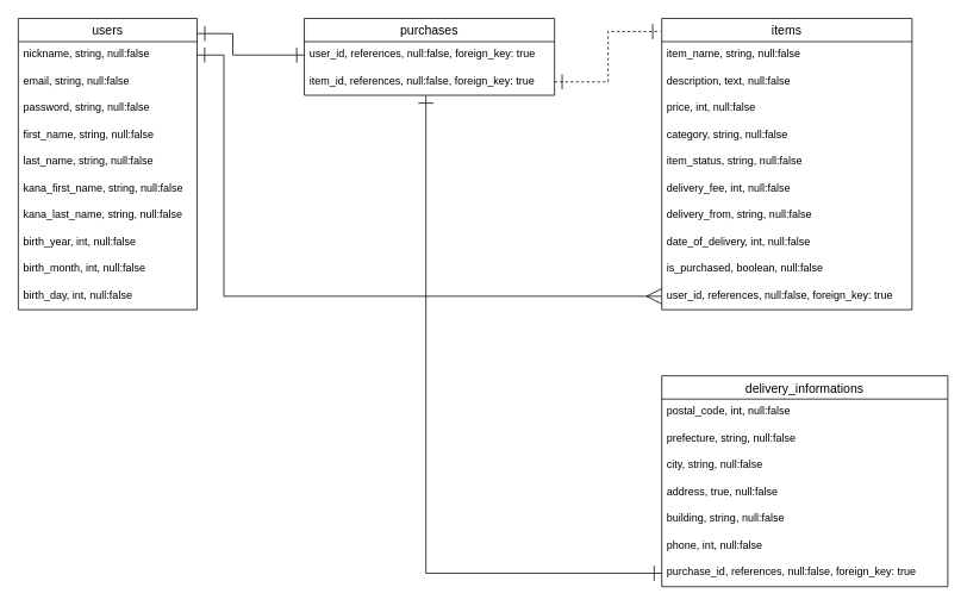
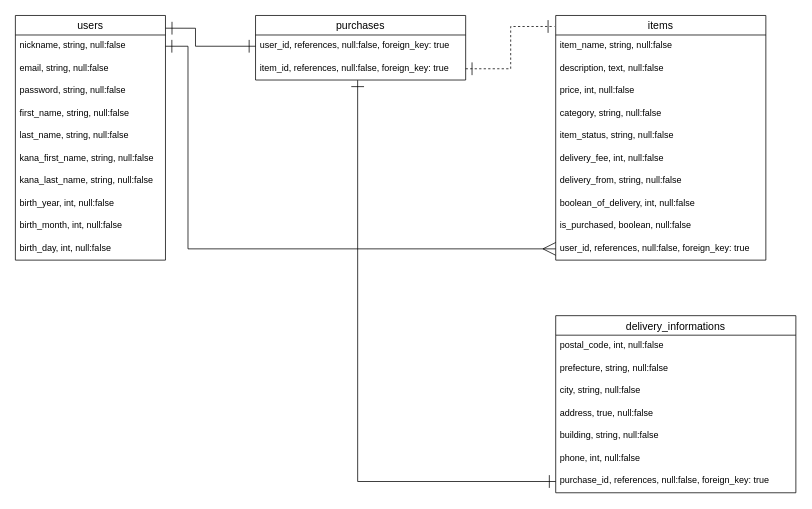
  <mxCell id="0" />
  <mxCell id="1" parent="0" />
  <mxCell id="2" value="items" style="swimlane;fontStyle=0;childLayout=stackLayout;horizontal=1;startSize=26;horizontalStack=0;resizeParent=1;resizeParentMax=0;resizeLast=0;collapsible=1;marginBottom=0;align=center;fontSize=14;" parent="1" vertex="1"><mxGeometry x="740" y="20" width="280" height="326" as="geometry" /></mxCell>
  <mxCell id="3" value="item_name, string, null:false" style="text;strokeColor=none;fillColor=none;spacingLeft=4;spacingRight=4;overflow=hidden;rotatable=0;points=[[0,0.5],[1,0.5]];portConstraint=eastwest;fontSize=12;" parent="2" vertex="1"><mxGeometry y="26" width="280" height="30" as="geometry" /></mxCell>
  <mxCell id="4" value="description, text, null:false" style="text;strokeColor=none;fillColor=none;spacingLeft=4;spacingRight=4;overflow=hidden;rotatable=0;points=[[0,0.5],[1,0.5]];portConstraint=eastwest;fontSize=12;" parent="2" vertex="1"><mxGeometry y="56" width="280" height="30" as="geometry" /></mxCell>
  <mxCell id="5" value="price, int, null:false" style="text;strokeColor=none;fillColor=none;spacingLeft=4;spacingRight=4;overflow=hidden;rotatable=0;points=[[0,0.5],[1,0.5]];portConstraint=eastwest;fontSize=12;" parent="2" vertex="1"><mxGeometry y="86" width="280" height="30" as="geometry" /></mxCell>
  <mxCell id="6" value="category, string, null:false" style="text;strokeColor=none;fillColor=none;spacingLeft=4;spacingRight=4;overflow=hidden;rotatable=0;points=[[0,0.5],[1,0.5]];portConstraint=eastwest;fontSize=12;" parent="2" vertex="1"><mxGeometry y="116" width="280" height="30" as="geometry" /></mxCell>
  <mxCell id="7" value="item_status, string, null:false" style="text;strokeColor=none;fillColor=none;spacingLeft=4;spacingRight=4;overflow=hidden;rotatable=0;points=[[0,0.5],[1,0.5]];portConstraint=eastwest;fontSize=12;" parent="2" vertex="1"><mxGeometry y="146" width="280" height="30" as="geometry" /></mxCell>
  <mxCell id="8" value="delivery_fee, int, null:false" style="text;strokeColor=none;fillColor=none;spacingLeft=4;spacingRight=4;overflow=hidden;rotatable=0;points=[[0,0.5],[1,0.5]];portConstraint=eastwest;fontSize=12;" parent="2" vertex="1"><mxGeometry y="176" width="280" height="30" as="geometry" /></mxCell>
  <mxCell id="9" value="delivery_from, string, null:false" style="text;strokeColor=none;fillColor=none;spacingLeft=4;spacingRight=4;overflow=hidden;rotatable=0;points=[[0,0.5],[1,0.5]];portConstraint=eastwest;fontSize=12;" parent="2" vertex="1"><mxGeometry y="206" width="280" height="30" as="geometry" /></mxCell>
- <mxCell id="10" value="date_of_delivery, int, null:false" style="text;strokeColor=none;fillColor=none;spacingLeft=4;spacingRight=4;overflow=hidden;rotatable=0;points=[[0,0.5],[1,0.5]];portConstraint=eastwest;fontSize=12;" parent="2" vertex="1"><mxGeometry y="236" width="280" height="30" as="geometry" /></mxCell>
+ <mxCell id="10" value="boolean_of_delivery, int, null:false" style="text;strokeColor=none;fillColor=none;spacingLeft=4;spacingRight=4;overflow=hidden;rotatable=0;points=[[0,0.5],[1,0.5]];portConstraint=eastwest;fontSize=12;" parent="2" vertex="1"><mxGeometry y="236" width="280" height="30" as="geometry" /></mxCell>
  <mxCell id="11" value="is_purchased, boolean, null:false" style="text;strokeColor=none;fillColor=none;spacingLeft=4;spacingRight=4;overflow=hidden;rotatable=0;points=[[0,0.5],[1,0.5]];portConstraint=eastwest;fontSize=12;" parent="2" vertex="1"><mxGeometry y="266" width="280" height="30" as="geometry" /></mxCell>
  <mxCell id="12" value="user_id, references, null:false, foreign_key: true" style="text;strokeColor=none;fillColor=none;spacingLeft=4;spacingRight=4;overflow=hidden;rotatable=0;points=[[0,0.5],[1,0.5]];portConstraint=eastwest;fontSize=12;" parent="2" vertex="1"><mxGeometry y="296" width="280" height="30" as="geometry" /></mxCell>
  <mxCell id="13" value="users" style="swimlane;fontStyle=0;childLayout=stackLayout;horizontal=1;startSize=26;horizontalStack=0;resizeParent=1;resizeParentMax=0;resizeLast=0;collapsible=1;marginBottom=0;align=center;fontSize=14;" parent="1" vertex="1"><mxGeometry x="20" y="20" width="200" height="326" as="geometry" /></mxCell>
  <mxCell id="14" value="nickname, string, null:false" style="text;strokeColor=none;fillColor=none;spacingLeft=4;spacingRight=4;overflow=hidden;rotatable=0;points=[[0,0.5],[1,0.5]];portConstraint=eastwest;fontSize=12;" parent="13" vertex="1"><mxGeometry y="26" width="200" height="30" as="geometry" /></mxCell>
  <mxCell id="15" value="email, string, null:false" style="text;strokeColor=none;fillColor=none;spacingLeft=4;spacingRight=4;overflow=hidden;rotatable=0;points=[[0,0.5],[1,0.5]];portConstraint=eastwest;fontSize=12;" parent="13" vertex="1"><mxGeometry y="56" width="200" height="30" as="geometry" /></mxCell>
  <mxCell id="16" value="password, string, null:false" style="text;strokeColor=none;fillColor=none;spacingLeft=4;spacingRight=4;overflow=hidden;rotatable=0;points=[[0,0.5],[1,0.5]];portConstraint=eastwest;fontSize=12;" parent="13" vertex="1"><mxGeometry y="86" width="200" height="30" as="geometry" /></mxCell>
  <mxCell id="17" value="first_name, string, null:false" style="text;strokeColor=none;fillColor=none;spacingLeft=4;spacingRight=4;overflow=hidden;rotatable=0;points=[[0,0.5],[1,0.5]];portConstraint=eastwest;fontSize=12;" parent="13" vertex="1"><mxGeometry y="116" width="200" height="30" as="geometry" /></mxCell>
  <mxCell id="18" value="last_name, string, null:false" style="text;strokeColor=none;fillColor=none;spacingLeft=4;spacingRight=4;overflow=hidden;rotatable=0;points=[[0,0.5],[1,0.5]];portConstraint=eastwest;fontSize=12;" parent="13" vertex="1"><mxGeometry y="146" width="200" height="30" as="geometry" /></mxCell>
  <mxCell id="19" value="kana_first_name, string, null:false" style="text;strokeColor=none;fillColor=none;spacingLeft=4;spacingRight=4;overflow=hidden;rotatable=0;points=[[0,0.5],[1,0.5]];portConstraint=eastwest;fontSize=12;" parent="13" vertex="1"><mxGeometry y="176" width="200" height="30" as="geometry" /></mxCell>
  <mxCell id="20" value="kana_last_name, string, null:false" style="text;strokeColor=none;fillColor=none;spacingLeft=4;spacingRight=4;overflow=hidden;rotatable=0;points=[[0,0.5],[1,0.5]];portConstraint=eastwest;fontSize=12;" parent="13" vertex="1"><mxGeometry y="206" width="200" height="30" as="geometry" /></mxCell>
  <mxCell id="21" value="birth_year, int, null:false" style="text;strokeColor=none;fillColor=none;spacingLeft=4;spacingRight=4;overflow=hidden;rotatable=0;points=[[0,0.5],[1,0.5]];portConstraint=eastwest;fontSize=12;" parent="13" vertex="1"><mxGeometry y="236" width="200" height="30" as="geometry" /></mxCell>
  <mxCell id="22" value="birth_month, int, null:false" style="text;strokeColor=none;fillColor=none;spacingLeft=4;spacingRight=4;overflow=hidden;rotatable=0;points=[[0,0.5],[1,0.5]];portConstraint=eastwest;fontSize=12;" parent="13" vertex="1"><mxGeometry y="266" width="200" height="30" as="geometry" /></mxCell>
  <mxCell id="23" value="birth_day, int, null:false" style="text;strokeColor=none;fillColor=none;spacingLeft=4;spacingRight=4;overflow=hidden;rotatable=0;points=[[0,0.5],[1,0.5]];portConstraint=eastwest;fontSize=12;" parent="13" vertex="1"><mxGeometry y="296" width="200" height="30" as="geometry" /></mxCell>
  <mxCell id="24" value="delivery_informations" style="swimlane;fontStyle=0;childLayout=stackLayout;horizontal=1;startSize=26;horizontalStack=0;resizeParent=1;resizeParentMax=0;resizeLast=0;collapsible=1;marginBottom=0;align=center;fontSize=14;" parent="1" vertex="1"><mxGeometry x="740" y="420" width="320" height="236" as="geometry" /></mxCell>
  <mxCell id="25" value="postal_code, int, null:false" style="text;strokeColor=none;fillColor=none;spacingLeft=4;spacingRight=4;overflow=hidden;rotatable=0;points=[[0,0.5],[1,0.5]];portConstraint=eastwest;fontSize=12;" parent="24" vertex="1"><mxGeometry y="26" width="320" height="30" as="geometry" /></mxCell>
  <mxCell id="26" value="prefecture, string, null:false" style="text;strokeColor=none;fillColor=none;spacingLeft=4;spacingRight=4;overflow=hidden;rotatable=0;points=[[0,0.5],[1,0.5]];portConstraint=eastwest;fontSize=12;" parent="24" vertex="1"><mxGeometry y="56" width="320" height="30" as="geometry" /></mxCell>
  <mxCell id="27" value="city, string, null:false" style="text;strokeColor=none;fillColor=none;spacingLeft=4;spacingRight=4;overflow=hidden;rotatable=0;points=[[0,0.5],[1,0.5]];portConstraint=eastwest;fontSize=12;" parent="24" vertex="1"><mxGeometry y="86" width="320" height="30" as="geometry" /></mxCell>
  <mxCell id="28" value="address, true, null:false" style="text;strokeColor=none;fillColor=none;spacingLeft=4;spacingRight=4;overflow=hidden;rotatable=0;points=[[0,0.5],[1,0.5]];portConstraint=eastwest;fontSize=12;" parent="24" vertex="1"><mxGeometry y="116" width="320" height="30" as="geometry" /></mxCell>
  <mxCell id="29" value="building, string, null:false" style="text;strokeColor=none;fillColor=none;spacingLeft=4;spacingRight=4;overflow=hidden;rotatable=0;points=[[0,0.5],[1,0.5]];portConstraint=eastwest;fontSize=12;" parent="24" vertex="1"><mxGeometry y="146" width="320" height="30" as="geometry" /></mxCell>
  <mxCell id="30" value="phone, int, null:false" style="text;strokeColor=none;fillColor=none;spacingLeft=4;spacingRight=4;overflow=hidden;rotatable=0;points=[[0,0.5],[1,0.5]];portConstraint=eastwest;fontSize=12;" parent="24" vertex="1"><mxGeometry y="176" width="320" height="30" as="geometry" /></mxCell>
  <mxCell id="31" value="purchase_id, references, null:false, foreign_key: true" style="text;strokeColor=none;fillColor=none;spacingLeft=4;spacingRight=4;overflow=hidden;rotatable=0;points=[[0,0.5],[1,0.5]];portConstraint=eastwest;fontSize=12;" parent="24" vertex="1"><mxGeometry y="206" width="320" height="30" as="geometry" /></mxCell>
  <mxCell id="32" value="" style="endArrow=ERmany;html=1;rounded=0;entryX=0;entryY=0.5;entryDx=0;entryDy=0;edgeStyle=orthogonalEdgeStyle;startArrow=ERone;startFill=0;endFill=0;endSize=15;startSize=15;targetPerimeterSpacing=0;exitX=1;exitY=0.5;exitDx=0;exitDy=0;" parent="1" source="14" target="12" edge="1"><mxGeometry relative="1" as="geometry"><mxPoint x="210" y="70" as="sourcePoint" /><mxPoint x="480" y="340" as="targetPoint" /><Array as="points"><mxPoint x="250" y="61" /><mxPoint x="250" y="331" /></Array></mxGeometry></mxCell>
  <mxCell id="33" value="" style="endArrow=ERone;html=1;rounded=0;edgeStyle=orthogonalEdgeStyle;endSize=15;startSize=15;startArrow=ERone;startFill=0;endFill=0;entryX=0;entryY=0.5;entryDx=0;entryDy=0;exitX=0.486;exitY=1.01;exitDx=0;exitDy=0;exitPerimeter=0;" parent="1" source="38" target="31" edge="1"><mxGeometry relative="1" as="geometry"><mxPoint x="300" y="430" as="sourcePoint" /><mxPoint x="380" y="641" as="targetPoint" /><Array as="points"><mxPoint x="476" y="641" /></Array></mxGeometry></mxCell>
  <mxCell id="34" value="" style="endArrow=ERone;html=1;rounded=0;edgeStyle=orthogonalEdgeStyle;startArrow=ERone;startFill=0;endFill=0;endSize=15;startSize=15;exitX=1.001;exitY=0.052;exitDx=0;exitDy=0;entryX=0;entryY=0.5;entryDx=0;entryDy=0;exitPerimeter=0;" parent="1" source="13" target="37" edge="1"><mxGeometry relative="1" as="geometry"><mxPoint x="60" y="376" as="sourcePoint" /><mxPoint x="280" y="300" as="targetPoint" /><Array as="points"><mxPoint x="260" y="37" /><mxPoint x="260" y="61" /></Array></mxGeometry></mxCell>
  <mxCell id="35" value="" style="endArrow=ERone;html=1;rounded=0;entryX=-0.006;entryY=0.045;entryDx=0;entryDy=0;entryPerimeter=0;exitX=1;exitY=0.5;exitDx=0;exitDy=0;edgeStyle=orthogonalEdgeStyle;endSize=15;startSize=15;startArrow=ERone;startFill=0;endFill=0;dashed=1;" parent="1" source="38" target="2" edge="1"><mxGeometry relative="1" as="geometry"><mxPoint x="370" y="611" as="sourcePoint" /><mxPoint x="510" y="340" as="targetPoint" /></mxGeometry></mxCell>
  <mxCell id="36" value="purchases" style="swimlane;fontStyle=0;childLayout=stackLayout;horizontal=1;startSize=26;horizontalStack=0;resizeParent=1;resizeParentMax=0;resizeLast=0;collapsible=1;marginBottom=0;align=center;fontSize=14;" parent="1" vertex="1"><mxGeometry x="340" y="20" width="280" height="86" as="geometry" /></mxCell>
  <mxCell id="37" value="user_id, references, null:false, foreign_key: true" style="text;strokeColor=none;fillColor=none;spacingLeft=4;spacingRight=4;overflow=hidden;rotatable=0;points=[[0,0.5],[1,0.5]];portConstraint=eastwest;fontSize=12;" parent="36" vertex="1"><mxGeometry y="26" width="280" height="30" as="geometry" /></mxCell>
  <mxCell id="38" value="item_id, references, null:false, foreign_key: true" style="text;strokeColor=none;fillColor=none;spacingLeft=4;spacingRight=4;overflow=hidden;rotatable=0;points=[[0,0.5],[1,0.5]];portConstraint=eastwest;fontSize=12;" parent="36" vertex="1"><mxGeometry y="56" width="280" height="30" as="geometry" /></mxCell>
